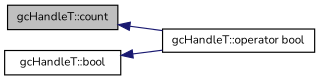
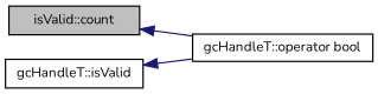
  digraph {
    fontname=Nunito
    rankdir=LR
    node [color=black fillcolor=white fontname=Nunito fontsize=10 shape=record style=filled]
    edge [color=midnightblue dir=back fontname=Nunito fontsize=10 labelfontname=Helvetica labelfontsize=10 style=solid]
-   n1 [fillcolor=grey75 fontcolor=black height=0.2 label="gcHandleT::count" width=0.4]
+   n1 [fillcolor=grey75 fontcolor=black height=0.2 label="isValid::count" width=0.4]
    n2 [height=0.2 label="gcHandleT::operator bool" width=0.4]
-   n3 [height=0.2 label="gcHandleT::bool" width=0.4]
+   n3 [height=0.2 label="gcHandleT::isValid" width=0.4]
    n1 -> n2
    n3 -> n2
  }
